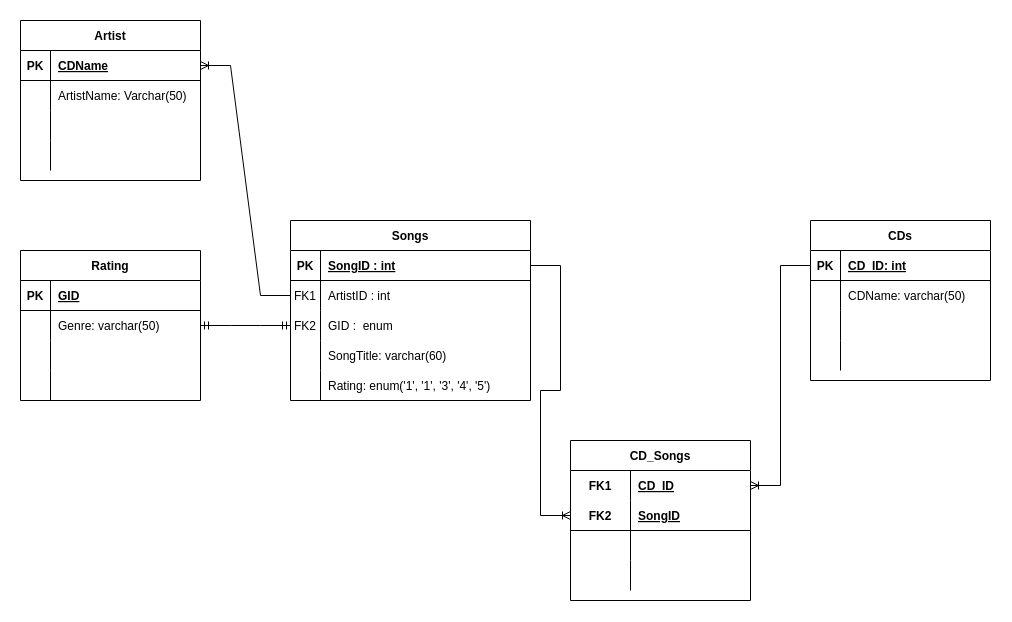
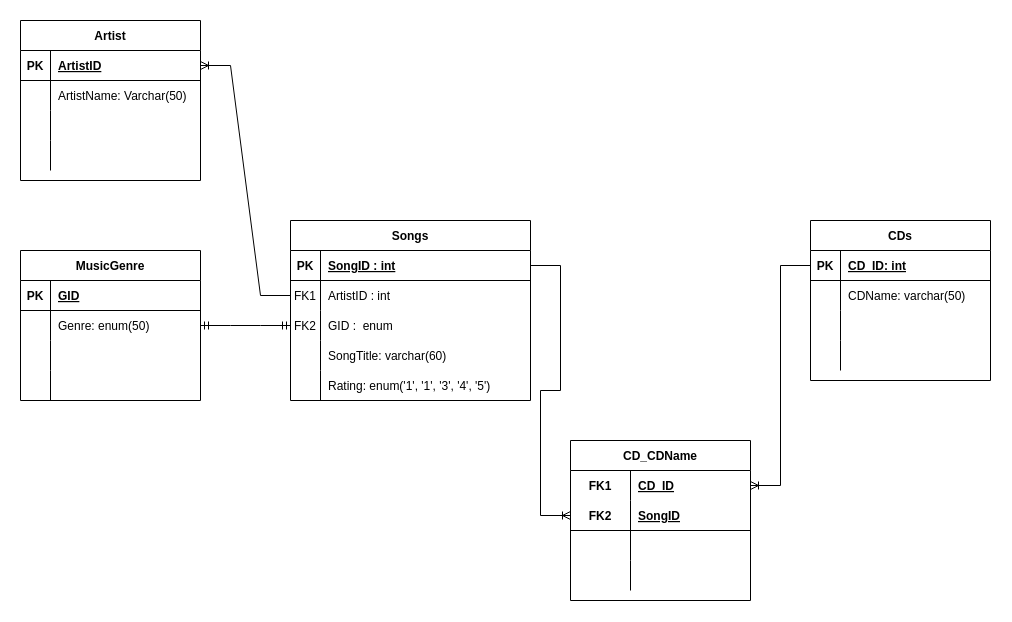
  <mxCell id="0" />
  <mxCell id="1" parent="0" />
  <mxCell id="2" value="Songs" style="shape=table;startSize=30;container=1;collapsible=1;childLayout=tableLayout;fixedRows=1;rowLines=0;fontStyle=1;align=center;resizeLast=1;" parent="1" vertex="1"><mxGeometry x="290" y="220" width="240" height="180" as="geometry" /></mxCell>
  <mxCell id="3" value="" style="shape=tableRow;horizontal=0;startSize=0;swimlaneHead=0;swimlaneBody=0;fillColor=none;collapsible=0;dropTarget=0;points=[[0,0.5],[1,0.5]];portConstraint=eastwest;top=0;left=0;right=0;bottom=1;" parent="2" vertex="1"><mxGeometry y="30" width="240" height="30" as="geometry" /></mxCell>
  <mxCell id="4" value="PK" style="shape=partialRectangle;connectable=0;fillColor=none;top=0;left=0;bottom=0;right=0;fontStyle=1;overflow=hidden;" parent="3" vertex="1"><mxGeometry width="30" height="30" as="geometry"><mxRectangle width="30" height="30" as="alternateBounds" /></mxGeometry></mxCell>
  <mxCell id="5" value="SongID : int" style="shape=partialRectangle;connectable=0;fillColor=none;top=0;left=0;bottom=0;right=0;align=left;spacingLeft=6;fontStyle=5;overflow=hidden;" parent="3" vertex="1"><mxGeometry x="30" width="210" height="30" as="geometry"><mxRectangle width="210" height="30" as="alternateBounds" /></mxGeometry></mxCell>
  <mxCell id="6" value="" style="shape=tableRow;horizontal=0;startSize=0;swimlaneHead=0;swimlaneBody=0;fillColor=none;collapsible=0;dropTarget=0;points=[[0,0.5],[1,0.5]];portConstraint=eastwest;top=0;left=0;right=0;bottom=0;" parent="2" vertex="1"><mxGeometry y="60" width="240" height="30" as="geometry" /></mxCell>
  <mxCell id="7" value="FK1" style="shape=partialRectangle;connectable=0;fillColor=none;top=0;left=0;bottom=0;right=0;editable=1;overflow=hidden;" parent="6" vertex="1"><mxGeometry width="30" height="30" as="geometry"><mxRectangle width="30" height="30" as="alternateBounds" /></mxGeometry></mxCell>
  <mxCell id="8" value="ArtistID : int" style="shape=partialRectangle;connectable=0;fillColor=none;top=0;left=0;bottom=0;right=0;align=left;spacingLeft=6;overflow=hidden;" parent="6" vertex="1"><mxGeometry x="30" width="210" height="30" as="geometry"><mxRectangle width="210" height="30" as="alternateBounds" /></mxGeometry></mxCell>
  <mxCell id="9" value="" style="shape=tableRow;horizontal=0;startSize=0;swimlaneHead=0;swimlaneBody=0;fillColor=none;collapsible=0;dropTarget=0;points=[[0,0.5],[1,0.5]];portConstraint=eastwest;top=0;left=0;right=0;bottom=0;" parent="2" vertex="1"><mxGeometry y="90" width="240" height="30" as="geometry" /></mxCell>
  <mxCell id="10" value="FK2" style="shape=partialRectangle;connectable=0;fillColor=none;top=0;left=0;bottom=0;right=0;editable=1;overflow=hidden;" parent="9" vertex="1"><mxGeometry width="30" height="30" as="geometry"><mxRectangle width="30" height="30" as="alternateBounds" /></mxGeometry></mxCell>
  <mxCell id="11" value="GID :  enum" style="shape=partialRectangle;connectable=0;fillColor=none;top=0;left=0;bottom=0;right=0;align=left;spacingLeft=6;overflow=hidden;" parent="9" vertex="1"><mxGeometry x="30" width="210" height="30" as="geometry"><mxRectangle width="210" height="30" as="alternateBounds" /></mxGeometry></mxCell>
  <mxCell id="12" value="" style="shape=tableRow;horizontal=0;startSize=0;swimlaneHead=0;swimlaneBody=0;fillColor=none;collapsible=0;dropTarget=0;points=[[0,0.5],[1,0.5]];portConstraint=eastwest;top=0;left=0;right=0;bottom=0;" parent="2" vertex="1"><mxGeometry y="120" width="240" height="30" as="geometry" /></mxCell>
  <mxCell id="13" value="" style="shape=partialRectangle;connectable=0;fillColor=none;top=0;left=0;bottom=0;right=0;editable=1;overflow=hidden;" parent="12" vertex="1"><mxGeometry width="30" height="30" as="geometry"><mxRectangle width="30" height="30" as="alternateBounds" /></mxGeometry></mxCell>
  <mxCell id="14" value="SongTitle: varchar(60)" style="shape=partialRectangle;connectable=0;fillColor=none;top=0;left=0;bottom=0;right=0;align=left;spacingLeft=6;overflow=hidden;" parent="12" vertex="1"><mxGeometry x="30" width="210" height="30" as="geometry"><mxRectangle width="210" height="30" as="alternateBounds" /></mxGeometry></mxCell>
  <mxCell id="15" value="" style="shape=tableRow;horizontal=0;startSize=0;swimlaneHead=0;swimlaneBody=0;fillColor=none;collapsible=0;dropTarget=0;points=[[0,0.5],[1,0.5]];portConstraint=eastwest;top=0;left=0;right=0;bottom=0;" parent="2" vertex="1"><mxGeometry y="150" width="240" height="30" as="geometry" /></mxCell>
  <mxCell id="16" value="" style="shape=partialRectangle;connectable=0;fillColor=none;top=0;left=0;bottom=0;right=0;editable=1;overflow=hidden;" parent="15" vertex="1"><mxGeometry width="30" height="30" as="geometry"><mxRectangle width="30" height="30" as="alternateBounds" /></mxGeometry></mxCell>
  <mxCell id="17" value="Rating: enum('1', '1', '3', '4', '5')" style="shape=partialRectangle;connectable=0;fillColor=none;top=0;left=0;bottom=0;right=0;align=left;spacingLeft=6;overflow=hidden;" parent="15" vertex="1"><mxGeometry x="30" width="210" height="30" as="geometry"><mxRectangle width="210" height="30" as="alternateBounds" /></mxGeometry></mxCell>
  <mxCell id="18" value="CDs" style="shape=table;startSize=30;container=1;collapsible=1;childLayout=tableLayout;fixedRows=1;rowLines=0;fontStyle=1;align=center;resizeLast=1;" parent="1" vertex="1"><mxGeometry x="810" y="220" width="180" height="160" as="geometry" /></mxCell>
  <mxCell id="19" value="" style="shape=tableRow;horizontal=0;startSize=0;swimlaneHead=0;swimlaneBody=0;fillColor=none;collapsible=0;dropTarget=0;points=[[0,0.5],[1,0.5]];portConstraint=eastwest;top=0;left=0;right=0;bottom=1;" parent="18" vertex="1"><mxGeometry y="30" width="180" height="30" as="geometry" /></mxCell>
  <mxCell id="20" value="PK" style="shape=partialRectangle;connectable=0;fillColor=none;top=0;left=0;bottom=0;right=0;fontStyle=1;overflow=hidden;" parent="19" vertex="1"><mxGeometry width="30" height="30" as="geometry"><mxRectangle width="30" height="30" as="alternateBounds" /></mxGeometry></mxCell>
  <mxCell id="21" value="CD_ID: int" style="shape=partialRectangle;connectable=0;fillColor=none;top=0;left=0;bottom=0;right=0;align=left;spacingLeft=6;fontStyle=5;overflow=hidden;" parent="19" vertex="1"><mxGeometry x="30" width="150" height="30" as="geometry"><mxRectangle width="150" height="30" as="alternateBounds" /></mxGeometry></mxCell>
  <mxCell id="22" value="" style="shape=tableRow;horizontal=0;startSize=0;swimlaneHead=0;swimlaneBody=0;fillColor=none;collapsible=0;dropTarget=0;points=[[0,0.5],[1,0.5]];portConstraint=eastwest;top=0;left=0;right=0;bottom=0;" parent="18" vertex="1"><mxGeometry y="60" width="180" height="30" as="geometry" /></mxCell>
  <mxCell id="23" value="" style="shape=partialRectangle;connectable=0;fillColor=none;top=0;left=0;bottom=0;right=0;editable=1;overflow=hidden;" parent="22" vertex="1"><mxGeometry width="30" height="30" as="geometry"><mxRectangle width="30" height="30" as="alternateBounds" /></mxGeometry></mxCell>
  <mxCell id="24" value="CDName: varchar(50)" style="shape=partialRectangle;connectable=0;fillColor=none;top=0;left=0;bottom=0;right=0;align=left;spacingLeft=6;overflow=hidden;" parent="22" vertex="1"><mxGeometry x="30" width="150" height="30" as="geometry"><mxRectangle width="150" height="30" as="alternateBounds" /></mxGeometry></mxCell>
  <mxCell id="25" value="" style="shape=tableRow;horizontal=0;startSize=0;swimlaneHead=0;swimlaneBody=0;fillColor=none;collapsible=0;dropTarget=0;points=[[0,0.5],[1,0.5]];portConstraint=eastwest;top=0;left=0;right=0;bottom=0;" parent="18" vertex="1"><mxGeometry y="90" width="180" height="30" as="geometry" /></mxCell>
  <mxCell id="26" value="" style="shape=partialRectangle;connectable=0;fillColor=none;top=0;left=0;bottom=0;right=0;editable=1;overflow=hidden;" parent="25" vertex="1"><mxGeometry width="30" height="30" as="geometry"><mxRectangle width="30" height="30" as="alternateBounds" /></mxGeometry></mxCell>
  <mxCell id="27" value="" style="shape=partialRectangle;connectable=0;fillColor=none;top=0;left=0;bottom=0;right=0;align=left;spacingLeft=6;overflow=hidden;" parent="25" vertex="1"><mxGeometry x="30" width="150" height="30" as="geometry"><mxRectangle width="150" height="30" as="alternateBounds" /></mxGeometry></mxCell>
  <mxCell id="28" value="" style="shape=tableRow;horizontal=0;startSize=0;swimlaneHead=0;swimlaneBody=0;fillColor=none;collapsible=0;dropTarget=0;points=[[0,0.5],[1,0.5]];portConstraint=eastwest;top=0;left=0;right=0;bottom=0;" parent="18" vertex="1"><mxGeometry y="120" width="180" height="30" as="geometry" /></mxCell>
  <mxCell id="29" value="" style="shape=partialRectangle;connectable=0;fillColor=none;top=0;left=0;bottom=0;right=0;editable=1;overflow=hidden;" parent="28" vertex="1"><mxGeometry width="30" height="30" as="geometry"><mxRectangle width="30" height="30" as="alternateBounds" /></mxGeometry></mxCell>
  <mxCell id="30" value="" style="shape=partialRectangle;connectable=0;fillColor=none;top=0;left=0;bottom=0;right=0;align=left;spacingLeft=6;overflow=hidden;" parent="28" vertex="1"><mxGeometry x="30" width="150" height="30" as="geometry"><mxRectangle width="150" height="30" as="alternateBounds" /></mxGeometry></mxCell>
- <mxCell id="31" value="Rating" style="shape=table;startSize=30;container=1;collapsible=1;childLayout=tableLayout;fixedRows=1;rowLines=0;fontStyle=1;align=center;resizeLast=1;" parent="1" vertex="1"><mxGeometry x="20" y="250" width="180" height="150" as="geometry" /></mxCell>
+ <mxCell id="31" value="MusicGenre" style="shape=table;startSize=30;container=1;collapsible=1;childLayout=tableLayout;fixedRows=1;rowLines=0;fontStyle=1;align=center;resizeLast=1;" parent="1" vertex="1"><mxGeometry x="20" y="250" width="180" height="150" as="geometry" /></mxCell>
  <mxCell id="32" value="" style="shape=tableRow;horizontal=0;startSize=0;swimlaneHead=0;swimlaneBody=0;fillColor=none;collapsible=0;dropTarget=0;points=[[0,0.5],[1,0.5]];portConstraint=eastwest;top=0;left=0;right=0;bottom=1;" parent="31" vertex="1"><mxGeometry y="30" width="180" height="30" as="geometry" /></mxCell>
  <mxCell id="33" value="PK" style="shape=partialRectangle;connectable=0;fillColor=none;top=0;left=0;bottom=0;right=0;fontStyle=1;overflow=hidden;" parent="32" vertex="1"><mxGeometry width="30" height="30" as="geometry"><mxRectangle width="30" height="30" as="alternateBounds" /></mxGeometry></mxCell>
  <mxCell id="34" value="GID" style="shape=partialRectangle;connectable=0;fillColor=none;top=0;left=0;bottom=0;right=0;align=left;spacingLeft=6;fontStyle=5;overflow=hidden;" parent="32" vertex="1"><mxGeometry x="30" width="150" height="30" as="geometry"><mxRectangle width="150" height="30" as="alternateBounds" /></mxGeometry></mxCell>
  <mxCell id="35" value="" style="shape=tableRow;horizontal=0;startSize=0;swimlaneHead=0;swimlaneBody=0;fillColor=none;collapsible=0;dropTarget=0;points=[[0,0.5],[1,0.5]];portConstraint=eastwest;top=0;left=0;right=0;bottom=0;" parent="31" vertex="1"><mxGeometry y="60" width="180" height="30" as="geometry" /></mxCell>
  <mxCell id="36" value="" style="shape=partialRectangle;connectable=0;fillColor=none;top=0;left=0;bottom=0;right=0;editable=1;overflow=hidden;" parent="35" vertex="1"><mxGeometry width="30" height="30" as="geometry"><mxRectangle width="30" height="30" as="alternateBounds" /></mxGeometry></mxCell>
- <mxCell id="37" value="Genre: varchar(50)" style="shape=partialRectangle;connectable=0;fillColor=none;top=0;left=0;bottom=0;right=0;align=left;spacingLeft=6;overflow=hidden;" parent="35" vertex="1"><mxGeometry x="30" width="150" height="30" as="geometry"><mxRectangle width="150" height="30" as="alternateBounds" /></mxGeometry></mxCell>
+ <mxCell id="37" value="Genre: enum(50)" style="shape=partialRectangle;connectable=0;fillColor=none;top=0;left=0;bottom=0;right=0;align=left;spacingLeft=6;overflow=hidden;" parent="35" vertex="1"><mxGeometry x="30" width="150" height="30" as="geometry"><mxRectangle width="150" height="30" as="alternateBounds" /></mxGeometry></mxCell>
  <mxCell id="38" value="" style="shape=tableRow;horizontal=0;startSize=0;swimlaneHead=0;swimlaneBody=0;fillColor=none;collapsible=0;dropTarget=0;points=[[0,0.5],[1,0.5]];portConstraint=eastwest;top=0;left=0;right=0;bottom=0;" parent="31" vertex="1"><mxGeometry y="90" width="180" height="30" as="geometry" /></mxCell>
  <mxCell id="39" value="" style="shape=partialRectangle;connectable=0;fillColor=none;top=0;left=0;bottom=0;right=0;editable=1;overflow=hidden;" parent="38" vertex="1"><mxGeometry width="30" height="30" as="geometry"><mxRectangle width="30" height="30" as="alternateBounds" /></mxGeometry></mxCell>
  <mxCell id="40" value="" style="shape=partialRectangle;connectable=0;fillColor=none;top=0;left=0;bottom=0;right=0;align=left;spacingLeft=6;overflow=hidden;" parent="38" vertex="1"><mxGeometry x="30" width="150" height="30" as="geometry"><mxRectangle width="150" height="30" as="alternateBounds" /></mxGeometry></mxCell>
  <mxCell id="41" value="" style="shape=tableRow;horizontal=0;startSize=0;swimlaneHead=0;swimlaneBody=0;fillColor=none;collapsible=0;dropTarget=0;points=[[0,0.5],[1,0.5]];portConstraint=eastwest;top=0;left=0;right=0;bottom=0;" parent="31" vertex="1"><mxGeometry y="120" width="180" height="30" as="geometry" /></mxCell>
  <mxCell id="42" value="" style="shape=partialRectangle;connectable=0;fillColor=none;top=0;left=0;bottom=0;right=0;editable=1;overflow=hidden;" parent="41" vertex="1"><mxGeometry width="30" height="30" as="geometry"><mxRectangle width="30" height="30" as="alternateBounds" /></mxGeometry></mxCell>
  <mxCell id="43" value="" style="shape=partialRectangle;connectable=0;fillColor=none;top=0;left=0;bottom=0;right=0;align=left;spacingLeft=6;overflow=hidden;" parent="41" vertex="1"><mxGeometry x="30" width="150" height="30" as="geometry"><mxRectangle width="150" height="30" as="alternateBounds" /></mxGeometry></mxCell>
- <mxCell id="44" value="CD_Songs" style="shape=table;startSize=30;container=1;collapsible=1;childLayout=tableLayout;fixedRows=1;rowLines=0;fontStyle=1;align=center;resizeLast=1;" parent="1" vertex="1"><mxGeometry y="440" width="180" height="160" as="geometry" x="570" /></mxCell>
+ <mxCell id="44" value="CD_CDName" style="shape=table;startSize=30;container=1;collapsible=1;childLayout=tableLayout;fixedRows=1;rowLines=0;fontStyle=1;align=center;resizeLast=1;" parent="1" vertex="1"><mxGeometry y="440" width="180" height="160" as="geometry" x="570" /></mxCell>
  <mxCell id="45" value="" style="shape=tableRow;horizontal=0;startSize=0;swimlaneHead=0;swimlaneBody=0;fillColor=none;collapsible=0;dropTarget=0;points=[[0,0.5],[1,0.5]];portConstraint=eastwest;top=0;left=0;right=0;bottom=0;" parent="44" vertex="1"><mxGeometry y="30" width="180" height="30" as="geometry" /></mxCell>
  <mxCell id="46" value="FK1" style="shape=partialRectangle;connectable=0;fillColor=none;top=0;left=0;bottom=0;right=0;fontStyle=1;overflow=hidden;" parent="45" vertex="1"><mxGeometry width="60" height="30" as="geometry"><mxRectangle width="60" height="30" as="alternateBounds" /></mxGeometry></mxCell>
  <mxCell id="47" value="CD_ID" style="shape=partialRectangle;connectable=0;fillColor=none;top=0;left=0;bottom=0;right=0;align=left;spacingLeft=6;fontStyle=5;overflow=hidden;" parent="45" vertex="1"><mxGeometry x="60" width="120" height="30" as="geometry"><mxRectangle width="120" height="30" as="alternateBounds" /></mxGeometry></mxCell>
  <mxCell id="48" value="" style="shape=tableRow;horizontal=0;startSize=0;swimlaneHead=0;swimlaneBody=0;fillColor=none;collapsible=0;dropTarget=0;points=[[0,0.5],[1,0.5]];portConstraint=eastwest;top=0;left=0;right=0;bottom=1;" parent="44" vertex="1"><mxGeometry y="60" width="180" height="30" as="geometry" /></mxCell>
  <mxCell id="49" value="FK2" style="shape=partialRectangle;connectable=0;fillColor=none;top=0;left=0;bottom=0;right=0;fontStyle=1;overflow=hidden;" parent="48" vertex="1"><mxGeometry width="60" height="30" as="geometry"><mxRectangle width="60" height="30" as="alternateBounds" /></mxGeometry></mxCell>
  <mxCell id="50" value="SongID" style="shape=partialRectangle;connectable=0;fillColor=none;top=0;left=0;bottom=0;right=0;align=left;spacingLeft=6;fontStyle=5;overflow=hidden;" parent="48" vertex="1"><mxGeometry x="60" width="120" height="30" as="geometry"><mxRectangle width="120" height="30" as="alternateBounds" /></mxGeometry></mxCell>
  <mxCell id="51" value="" style="shape=tableRow;horizontal=0;startSize=0;swimlaneHead=0;swimlaneBody=0;fillColor=none;collapsible=0;dropTarget=0;points=[[0,0.5],[1,0.5]];portConstraint=eastwest;top=0;left=0;right=0;bottom=0;" parent="44" vertex="1"><mxGeometry y="90" width="180" height="30" as="geometry" /></mxCell>
  <mxCell id="52" value="" style="shape=partialRectangle;connectable=0;fillColor=none;top=0;left=0;bottom=0;right=0;editable=1;overflow=hidden;" parent="51" vertex="1"><mxGeometry width="60" height="30" as="geometry"><mxRectangle width="60" height="30" as="alternateBounds" /></mxGeometry></mxCell>
  <mxCell id="53" value="" style="shape=partialRectangle;connectable=0;fillColor=none;top=0;left=0;bottom=0;right=0;align=left;spacingLeft=6;overflow=hidden;" parent="51" vertex="1"><mxGeometry x="60" width="120" height="30" as="geometry"><mxRectangle width="120" height="30" as="alternateBounds" /></mxGeometry></mxCell>
  <mxCell id="54" value="" style="shape=tableRow;horizontal=0;startSize=0;swimlaneHead=0;swimlaneBody=0;fillColor=none;collapsible=0;dropTarget=0;points=[[0,0.5],[1,0.5]];portConstraint=eastwest;top=0;left=0;right=0;bottom=0;" parent="44" vertex="1"><mxGeometry y="120" width="180" height="30" as="geometry" /></mxCell>
  <mxCell id="55" value="" style="shape=partialRectangle;connectable=0;fillColor=none;top=0;left=0;bottom=0;right=0;editable=1;overflow=hidden;" parent="54" vertex="1"><mxGeometry width="60" height="30" as="geometry"><mxRectangle width="60" height="30" as="alternateBounds" /></mxGeometry></mxCell>
  <mxCell id="56" value="" style="shape=partialRectangle;connectable=0;fillColor=none;top=0;left=0;bottom=0;right=0;align=left;spacingLeft=6;overflow=hidden;" parent="54" vertex="1"><mxGeometry x="60" width="120" height="30" as="geometry"><mxRectangle width="120" height="30" as="alternateBounds" /></mxGeometry></mxCell>
  <mxCell id="57" value="Artist" style="shape=table;startSize=30;container=1;collapsible=1;childLayout=tableLayout;fixedRows=1;rowLines=0;fontStyle=1;align=center;resizeLast=1;" parent="1" vertex="1"><mxGeometry x="20" y="20" width="180" height="160" as="geometry" /></mxCell>
  <mxCell id="58" value="" style="shape=tableRow;horizontal=0;startSize=0;swimlaneHead=0;swimlaneBody=0;fillColor=none;collapsible=0;dropTarget=0;points=[[0,0.5],[1,0.5]];portConstraint=eastwest;top=0;left=0;right=0;bottom=1;" parent="57" vertex="1"><mxGeometry y="30" width="180" height="30" as="geometry" /></mxCell>
  <mxCell id="59" value="PK" style="shape=partialRectangle;connectable=0;fillColor=none;top=0;left=0;bottom=0;right=0;fontStyle=1;overflow=hidden;" parent="58" vertex="1"><mxGeometry width="30" height="30" as="geometry"><mxRectangle width="30" height="30" as="alternateBounds" /></mxGeometry></mxCell>
- <mxCell id="60" value="CDName" style="shape=partialRectangle;connectable=0;fillColor=none;top=0;left=0;bottom=0;right=0;align=left;spacingLeft=6;fontStyle=5;overflow=hidden;" parent="58" vertex="1"><mxGeometry x="30" width="150" height="30" as="geometry"><mxRectangle width="150" height="30" as="alternateBounds" /></mxGeometry></mxCell>
+ <mxCell id="60" value="ArtistID" style="shape=partialRectangle;connectable=0;fillColor=none;top=0;left=0;bottom=0;right=0;align=left;spacingLeft=6;fontStyle=5;overflow=hidden;" parent="58" vertex="1"><mxGeometry x="30" width="150" height="30" as="geometry"><mxRectangle width="150" height="30" as="alternateBounds" /></mxGeometry></mxCell>
  <mxCell id="61" value="" style="shape=tableRow;horizontal=0;startSize=0;swimlaneHead=0;swimlaneBody=0;fillColor=none;collapsible=0;dropTarget=0;points=[[0,0.5],[1,0.5]];portConstraint=eastwest;top=0;left=0;right=0;bottom=0;" parent="57" vertex="1"><mxGeometry y="60" width="180" height="30" as="geometry" /></mxCell>
  <mxCell id="62" value="" style="shape=partialRectangle;connectable=0;fillColor=none;top=0;left=0;bottom=0;right=0;editable=1;overflow=hidden;" parent="61" vertex="1"><mxGeometry width="30" height="30" as="geometry"><mxRectangle width="30" height="30" as="alternateBounds" /></mxGeometry></mxCell>
  <mxCell id="63" value="ArtistName: Varchar(50)" style="shape=partialRectangle;connectable=0;fillColor=none;top=0;left=0;bottom=0;right=0;align=left;spacingLeft=6;overflow=hidden;" parent="61" vertex="1"><mxGeometry x="30" width="150" height="30" as="geometry"><mxRectangle width="150" height="30" as="alternateBounds" /></mxGeometry></mxCell>
  <mxCell id="64" value="" style="shape=tableRow;horizontal=0;startSize=0;swimlaneHead=0;swimlaneBody=0;fillColor=none;collapsible=0;dropTarget=0;points=[[0,0.5],[1,0.5]];portConstraint=eastwest;top=0;left=0;right=0;bottom=0;" parent="57" vertex="1"><mxGeometry y="90" width="180" height="30" as="geometry" /></mxCell>
  <mxCell id="65" value="" style="shape=partialRectangle;connectable=0;fillColor=none;top=0;left=0;bottom=0;right=0;editable=1;overflow=hidden;" parent="64" vertex="1"><mxGeometry width="30" height="30" as="geometry"><mxRectangle width="30" height="30" as="alternateBounds" /></mxGeometry></mxCell>
  <mxCell id="66" value="" style="shape=partialRectangle;connectable=0;fillColor=none;top=0;left=0;bottom=0;right=0;align=left;spacingLeft=6;overflow=hidden;" parent="64" vertex="1"><mxGeometry x="30" width="150" height="30" as="geometry"><mxRectangle width="150" height="30" as="alternateBounds" /></mxGeometry></mxCell>
  <mxCell id="67" value="" style="shape=tableRow;horizontal=0;startSize=0;swimlaneHead=0;swimlaneBody=0;fillColor=none;collapsible=0;dropTarget=0;points=[[0,0.5],[1,0.5]];portConstraint=eastwest;top=0;left=0;right=0;bottom=0;" parent="57" vertex="1"><mxGeometry y="120" width="180" height="30" as="geometry" /></mxCell>
  <mxCell id="68" value="" style="shape=partialRectangle;connectable=0;fillColor=none;top=0;left=0;bottom=0;right=0;editable=1;overflow=hidden;" parent="67" vertex="1"><mxGeometry width="30" height="30" as="geometry"><mxRectangle width="30" height="30" as="alternateBounds" /></mxGeometry></mxCell>
  <mxCell id="69" value="" style="shape=partialRectangle;connectable=0;fillColor=none;top=0;left=0;bottom=0;right=0;align=left;spacingLeft=6;overflow=hidden;" parent="67" vertex="1"><mxGeometry x="30" width="150" height="30" as="geometry"><mxRectangle width="150" height="30" as="alternateBounds" /></mxGeometry></mxCell>
  <mxCell id="70" value="" style="edgeStyle=entityRelationEdgeStyle;fontSize=12;html=1;endArrow=ERmandOne;startArrow=ERmandOne;rounded=0;exitX=1;exitY=0.5;exitDx=0;exitDy=0;entryX=0;entryY=0.5;entryDx=0;entryDy=0;" edge="1" parent="1" source="35" target="9"><mxGeometry width="100" height="100" relative="1" as="geometry"><mxPoint x="530" y="330" as="sourcePoint" /><mxPoint x="630" y="230" as="targetPoint" /></mxGeometry></mxCell>
  <mxCell id="71" value="" style="edgeStyle=entityRelationEdgeStyle;fontSize=12;html=1;endArrow=ERoneToMany;rounded=0;exitX=1;exitY=0.5;exitDx=0;exitDy=0;entryX=0;entryY=0.5;entryDx=0;entryDy=0;" edge="1" parent="1" source="3" target="48"><mxGeometry width="100" height="100" relative="1" as="geometry"><mxPoint x="530" y="330" as="sourcePoint" /><mxPoint x="630" y="230" as="targetPoint" /></mxGeometry></mxCell>
  <mxCell id="72" value="" style="edgeStyle=entityRelationEdgeStyle;fontSize=12;html=1;endArrow=ERoneToMany;rounded=0;entryX=1;entryY=0.5;entryDx=0;entryDy=0;exitX=0;exitY=0.5;exitDx=0;exitDy=0;" edge="1" parent="1" source="6" target="58"><mxGeometry width="100" height="100" relative="1" as="geometry"><mxPoint x="250" y="190" as="sourcePoint" /><mxPoint x="350" y="90" as="targetPoint" /></mxGeometry></mxCell>
  <mxCell id="73" value="" style="edgeStyle=entityRelationEdgeStyle;fontSize=12;html=1;endArrow=ERoneToMany;rounded=0;exitX=0;exitY=0.5;exitDx=0;exitDy=0;entryX=1;entryY=0.5;entryDx=0;entryDy=0;" edge="1" parent="1" source="19" target="45"><mxGeometry width="100" height="100" relative="1" as="geometry"><mxPoint x="530" y="330" as="sourcePoint" /><mxPoint x="630" y="230" as="targetPoint" /></mxGeometry></mxCell>
